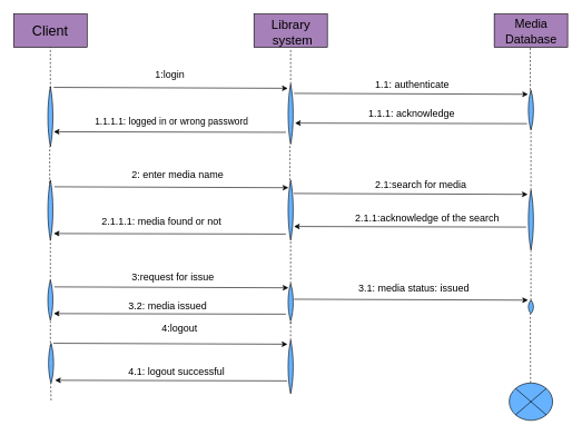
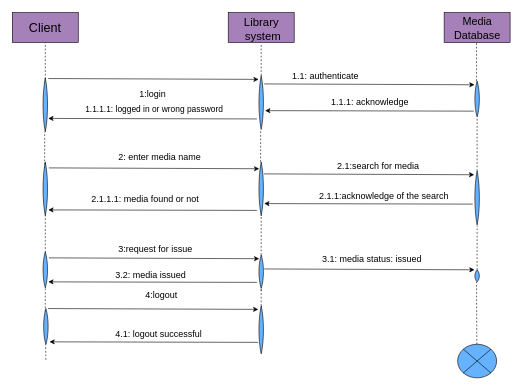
  <mxCell id="0" />
  <mxCell id="1" parent="0" />
  <mxCell id="2" value="" style="rounded=0;whiteSpace=wrap;html=1;fillColor=#A680B8;" parent="1" vertex="1"><mxGeometry x="20" y="20" width="110" height="50" as="geometry" /></mxCell>
  <mxCell id="3" value="&lt;font style=&quot;font-size: 21px&quot;&gt;Client&lt;/font&gt;" style="text;html=1;resizable=0;points=[];autosize=1;align=left;verticalAlign=top;spacingTop=-4;" parent="1" vertex="1"><mxGeometry x="46" y="30" width="70" height="20" as="geometry" /></mxCell>
  <mxCell id="4" value="" style="rounded=0;whiteSpace=wrap;html=1;fillColor=#A680B8;" parent="1" vertex="1"><mxGeometry x="380" y="20" width="110" height="50" as="geometry" /></mxCell>
  <mxCell id="5" value="" style="rounded=0;whiteSpace=wrap;html=1;fillColor=#A680B8;" parent="1" vertex="1"><mxGeometry x="740" y="20" width="110" height="50" as="geometry" /></mxCell>
  <mxCell id="6" value="&lt;font style=&quot;font-size: 19px&quot;&gt;Library&lt;br&gt;&amp;nbsp;system&lt;/font&gt;" style="text;html=1;resizable=0;points=[];autosize=1;align=center;verticalAlign=top;spacingTop=-4;" parent="1" vertex="1"><mxGeometry x="395" y="23" width="80" height="30" as="geometry" /></mxCell>
  <mxCell id="7" value="&lt;font style=&quot;font-size: 18px&quot;&gt;Media&lt;br&gt;Database&lt;/font&gt;" style="text;html=1;resizable=0;points=[];autosize=1;align=center;verticalAlign=top;spacingTop=-4;" parent="1" vertex="1"><mxGeometry x="750" y="23" width="90" height="30" as="geometry" /></mxCell>
  <mxCell id="8" value="" style="endArrow=none;dashed=1;html=1;entryX=0.5;entryY=1;entryDx=0;entryDy=0;" parent="1" target="2" edge="1"><mxGeometry width="50" height="50" relative="1" as="geometry"><mxPoint x="75" y="149" as="sourcePoint" /><mxPoint x="70" y="89" as="targetPoint" /></mxGeometry></mxCell>
  <mxCell id="9" value="" style="whiteSpace=wrap;html=1;shape=mxgraph.basic.pointed_oval;align=center;fillColor=#66B2FF;" parent="1" vertex="1"><mxGeometry x="70" y="129" width="10" height="90" as="geometry" /></mxCell>
  <mxCell id="10" value="" style="endArrow=classic;html=1;entryX=0.071;entryY=0.071;entryDx=0;entryDy=0;entryPerimeter=0;exitX=1;exitY=0.011;exitDx=0;exitDy=0;exitPerimeter=0;" parent="1" source="9" target="12" edge="1"><mxGeometry width="50" height="50" relative="1" as="geometry"><mxPoint x="90" y="125" as="sourcePoint" /><mxPoint x="427.29" y="125.01" as="targetPoint" /></mxGeometry></mxCell>
  <mxCell id="11" value="" style="endArrow=none;dashed=1;html=1;exitX=0.5;exitY=0;exitDx=0;exitDy=0;" parent="1" source="12" edge="1"><mxGeometry width="50" height="50" relative="1" as="geometry"><mxPoint x="434.5" y="129" as="sourcePoint" /><mxPoint x="435" y="71" as="targetPoint" /></mxGeometry></mxCell>
  <mxCell id="12" value="" style="whiteSpace=wrap;html=1;shape=mxgraph.basic.pointed_oval;align=center;fillColor=#66B2FF;" parent="1" vertex="1"><mxGeometry x="430" y="125" width="10" height="90" as="geometry" /></mxCell>
- <mxCell id="13" value="&lt;font style=&quot;font-size: 15px&quot;&gt;1:login&lt;/font&gt;" style="text;html=1;resizable=0;points=[];autosize=1;align=left;verticalAlign=top;spacingTop=-4;" parent="1" vertex="1"><mxGeometry x="230" y="99" width="60" height="20" as="geometry" /></mxCell>
+ <mxCell id="13" value="&lt;font style=&quot;font-size: 15px&quot;&gt;1:login&lt;/font&gt;" style="text;html=1;resizable=0;points=[];autosize=1;align=left;verticalAlign=top;spacingTop=-4;" parent="1" vertex="1"><mxGeometry x="230" y="144" width="60" height="20" as="geometry" /></mxCell>
  <mxCell id="14" value="" style="endArrow=classic;html=1;entryX=1;entryY=0.75;entryDx=0;entryDy=0;exitX=-0.217;exitY=0.993;exitDx=0;exitDy=0;exitPerimeter=0;" parent="1" target="9" edge="1"><mxGeometry width="50" height="50" relative="1" as="geometry"><mxPoint x="427.83" y="197.37" as="sourcePoint" /><mxPoint x="77.5" y="202" as="targetPoint" /></mxGeometry></mxCell>
  <mxCell id="15" value="&lt;font style=&quot;font-size: 14px&quot;&gt;1.1.1.1: logged in or wrong password&lt;/font&gt;" style="text;html=1;resizable=0;points=[];autosize=1;align=left;verticalAlign=top;spacingTop=-4;" parent="1" vertex="1"><mxGeometry x="140" y="171" width="250" height="20" as="geometry" /></mxCell>
  <mxCell id="16" value="" style="endArrow=classic;html=1;entryX=0.071;entryY=0.071;entryDx=0;entryDy=0;entryPerimeter=0;exitX=1;exitY=0.011;exitDx=0;exitDy=0;exitPerimeter=0;" parent="1" edge="1"><mxGeometry width="50" height="50" relative="1" as="geometry"><mxPoint x="440" y="138.99" as="sourcePoint" /><mxPoint x="790.71" y="140.39" as="targetPoint" /></mxGeometry></mxCell>
  <mxCell id="17" value="" style="whiteSpace=wrap;html=1;shape=mxgraph.basic.pointed_oval;align=center;fontColor=#00CCCC;labelBackgroundColor=#ffffff;fillColor=#66B2FF;" parent="1" vertex="1"><mxGeometry x="790" y="134" width="10" height="60" as="geometry" /></mxCell>
  <mxCell id="18" value="" style="endArrow=none;dashed=1;html=1;" parent="1" edge="1"><mxGeometry width="50" height="50" relative="1" as="geometry"><mxPoint x="794" y="134" as="sourcePoint" /><mxPoint x="794" y="71" as="targetPoint" /></mxGeometry></mxCell>
  <mxCell id="19" value="" style="endArrow=none;dashed=1;html=1;entryX=0.5;entryY=1;entryDx=0;entryDy=0;" parent="1" edge="1"><mxGeometry width="50" height="50" relative="1" as="geometry"><mxPoint x="74" y="298" as="sourcePoint" /><mxPoint x="74" y="219" as="targetPoint" /></mxGeometry></mxCell>
  <mxCell id="20" value="" style="whiteSpace=wrap;html=1;shape=mxgraph.basic.pointed_oval;align=center;fillColor=#66B2FF;" parent="1" vertex="1"><mxGeometry x="70" y="269" width="10" height="90" as="geometry" /></mxCell>
  <mxCell id="21" value="" style="endArrow=none;dashed=1;html=1;entryX=0.5;entryY=1;entryDx=0;entryDy=0;" parent="1" edge="1"><mxGeometry width="50" height="50" relative="1" as="geometry"><mxPoint x="75" y="438" as="sourcePoint" /><mxPoint x="75" y="359" as="targetPoint" /></mxGeometry></mxCell>
  <mxCell id="22" value="" style="whiteSpace=wrap;html=1;shape=mxgraph.basic.pointed_oval;align=center;fillColor=#66B2FF;" parent="1" vertex="1"><mxGeometry x="70" y="419" width="10" height="60" as="geometry" /></mxCell>
  <mxCell id="23" value="" style="endArrow=none;dashed=1;html=1;entryX=0.5;entryY=1;entryDx=0;entryDy=0;" parent="1" edge="1"><mxGeometry width="50" height="50" relative="1" as="geometry"><mxPoint x="75" y="519" as="sourcePoint" /><mxPoint x="75" y="479" as="targetPoint" /></mxGeometry></mxCell>
  <mxCell id="24" value="" style="whiteSpace=wrap;html=1;shape=mxgraph.basic.pointed_oval;align=center;fillColor=#66B2FF;" parent="1" vertex="1"><mxGeometry x="71" y="513.5" width="10" height="60" as="geometry" /></mxCell>
  <mxCell id="25" value="" style="endArrow=none;dashed=1;html=1;entryX=0.5;entryY=1;entryDx=0;entryDy=0;" parent="1" edge="1"><mxGeometry width="50" height="50" relative="1" as="geometry"><mxPoint x="76" y="599" as="sourcePoint" /><mxPoint x="75.5" y="573.5" as="targetPoint" /></mxGeometry></mxCell>
  <mxCell id="26" value="" style="endArrow=classic;html=1;entryX=0.071;entryY=0.071;entryDx=0;entryDy=0;entryPerimeter=0;exitX=1;exitY=0.011;exitDx=0;exitDy=0;exitPerimeter=0;" parent="1" edge="1"><mxGeometry width="50" height="50" relative="1" as="geometry"><mxPoint x="81" y="278.99" as="sourcePoint" /><mxPoint x="431.71" y="280.39" as="targetPoint" /></mxGeometry></mxCell>
  <mxCell id="27" value="" style="endArrow=classic;html=1;entryX=1;entryY=0.75;entryDx=0;entryDy=0;exitX=-0.217;exitY=0.993;exitDx=0;exitDy=0;exitPerimeter=0;" parent="1" edge="1"><mxGeometry width="50" height="50" relative="1" as="geometry"><mxPoint x="427.83" y="349.87" as="sourcePoint" /><mxPoint x="80" y="349" as="targetPoint" /></mxGeometry></mxCell>
  <mxCell id="28" value="" style="endArrow=classic;html=1;entryX=0.071;entryY=0.071;entryDx=0;entryDy=0;entryPerimeter=0;exitX=1;exitY=0.011;exitDx=0;exitDy=0;exitPerimeter=0;" parent="1" edge="1"><mxGeometry width="50" height="50" relative="1" as="geometry"><mxPoint x="81" y="428.99" as="sourcePoint" /><mxPoint x="431.71" y="430.39" as="targetPoint" /></mxGeometry></mxCell>
  <mxCell id="29" value="" style="endArrow=classic;html=1;entryX=1;entryY=0.75;entryDx=0;entryDy=0;exitX=-0.217;exitY=0.993;exitDx=0;exitDy=0;exitPerimeter=0;" parent="1" edge="1"><mxGeometry width="50" height="50" relative="1" as="geometry"><mxPoint x="427.83" y="469.87" as="sourcePoint" /><mxPoint x="80" y="469" as="targetPoint" /></mxGeometry></mxCell>
  <mxCell id="30" value="" style="endArrow=classic;html=1;entryX=1;entryY=0.75;entryDx=0;entryDy=0;exitX=-0.217;exitY=0.993;exitDx=0;exitDy=0;exitPerimeter=0;" parent="1" edge="1"><mxGeometry width="50" height="50" relative="1" as="geometry"><mxPoint x="429.83" y="569.87" as="sourcePoint" /><mxPoint x="82" y="569" as="targetPoint" /></mxGeometry></mxCell>
  <mxCell id="31" value="" style="endArrow=classic;html=1;entryX=0.071;entryY=0.071;entryDx=0;entryDy=0;entryPerimeter=0;exitX=1;exitY=0.011;exitDx=0;exitDy=0;exitPerimeter=0;" parent="1" edge="1"><mxGeometry width="50" height="50" relative="1" as="geometry"><mxPoint x="79.5" y="513.49" as="sourcePoint" /><mxPoint x="430.21" y="514.89" as="targetPoint" /></mxGeometry></mxCell>
  <mxCell id="32" value="" style="whiteSpace=wrap;html=1;shape=mxgraph.basic.pointed_oval;align=center;fillColor=#66B2FF;" parent="1" vertex="1"><mxGeometry x="430" y="424" width="10" height="56" as="geometry" /></mxCell>
  <mxCell id="33" value="" style="whiteSpace=wrap;html=1;shape=mxgraph.basic.pointed_oval;align=center;fillColor=#66B2FF;" parent="1" vertex="1"><mxGeometry x="430" y="269" width="10" height="90" as="geometry" /></mxCell>
  <mxCell id="34" value="" style="whiteSpace=wrap;html=1;shape=mxgraph.basic.pointed_oval;align=center;fillColor=#66B2FF;" parent="1" vertex="1"><mxGeometry x="430" y="509" width="10" height="80" as="geometry" /></mxCell>
- <mxCell id="35" value="&lt;font color=&quot;#000000&quot; style=&quot;font-size: 15px&quot;&gt;1.1: authenticate&lt;/font&gt;" style="text;html=1;resizable=0;points=[];autosize=1;align=left;verticalAlign=top;spacingTop=-4;fontColor=#00CCCC;" parent="1" vertex="1"><mxGeometry x="560" y="114" width="130" height="20" as="geometry" /></mxCell>
+ <mxCell id="35" value="&lt;font color=&quot;#000000&quot; style=&quot;font-size: 15px&quot;&gt;1.1: authenticate&lt;/font&gt;" style="text;html=1;resizable=0;points=[];autosize=1;align=left;verticalAlign=top;spacingTop=-4;fontColor=#00CCCC;" parent="1" vertex="1"><mxGeometry x="485" y="114" width="130" height="20" as="geometry" /></mxCell>
  <mxCell id="36" value="" style="endArrow=classic;html=1;entryX=1;entryY=0.75;entryDx=0;entryDy=0;exitX=-0.217;exitY=0.993;exitDx=0;exitDy=0;exitPerimeter=0;" parent="1" edge="1"><mxGeometry width="50" height="50" relative="1" as="geometry"><mxPoint x="789.33" y="184.37" as="sourcePoint" /><mxPoint x="441.5" y="183.5" as="targetPoint" /></mxGeometry></mxCell>
  <mxCell id="37" value="&lt;font color=&quot;#000000&quot; style=&quot;font-size: 15px&quot;&gt;1.1.1: acknowledge&lt;/font&gt;" style="text;html=1;resizable=0;points=[];autosize=1;align=left;verticalAlign=top;spacingTop=-4;fontColor=#00CCCC;" parent="1" vertex="1"><mxGeometry x="550" y="158" width="140" height="20" as="geometry" /></mxCell>
  <mxCell id="38" value="&lt;font color=&quot;#000000&quot; style=&quot;font-size: 15px&quot;&gt;2: enter media name&lt;/font&gt;" style="text;html=1;resizable=0;points=[];autosize=1;align=left;verticalAlign=top;spacingTop=-4;fontColor=#00CCCC;" parent="1" vertex="1"><mxGeometry x="195" y="249" width="150" height="20" as="geometry" /></mxCell>
  <mxCell id="39" value="&lt;font color=&quot;#000000&quot; style=&quot;font-size: 15px&quot;&gt;2.1.1.1: media found or not&lt;/font&gt;" style="text;html=1;resizable=0;points=[];autosize=1;align=left;verticalAlign=top;spacingTop=-4;fontColor=#00CCCC;" parent="1" vertex="1"><mxGeometry x="150" y="319" width="190" height="20" as="geometry" /></mxCell>
  <mxCell id="40" value="" style="endArrow=classic;html=1;entryX=0.071;entryY=0.071;entryDx=0;entryDy=0;entryPerimeter=0;exitX=1;exitY=0.011;exitDx=0;exitDy=0;exitPerimeter=0;" parent="1" edge="1"><mxGeometry width="50" height="50" relative="1" as="geometry"><mxPoint x="439.5" y="288.99" as="sourcePoint" /><mxPoint x="790.21" y="290.39" as="targetPoint" /></mxGeometry></mxCell>
  <mxCell id="41" value="" style="endArrow=classic;html=1;entryX=1;entryY=0.75;entryDx=0;entryDy=0;exitX=-0.217;exitY=0.993;exitDx=0;exitDy=0;exitPerimeter=0;" parent="1" edge="1"><mxGeometry width="50" height="50" relative="1" as="geometry"><mxPoint x="787.83" y="339.37" as="sourcePoint" /><mxPoint x="440" y="338.5" as="targetPoint" /></mxGeometry></mxCell>
  <mxCell id="42" value="" style="whiteSpace=wrap;html=1;shape=mxgraph.basic.pointed_oval;align=center;fillColor=#66B2FF;" parent="1" vertex="1"><mxGeometry x="790" y="284" width="10" height="90" as="geometry" /></mxCell>
  <mxCell id="43" value="" style="whiteSpace=wrap;html=1;shape=mxgraph.basic.pointed_oval;align=center;fillColor=#66B2FF;" parent="1" vertex="1"><mxGeometry x="790" y="449" width="10" height="20" as="geometry" /></mxCell>
  <mxCell id="44" value="" style="endArrow=classic;html=1;entryX=0.071;entryY=0.071;entryDx=0;entryDy=0;entryPerimeter=0;exitX=1;exitY=0.011;exitDx=0;exitDy=0;exitPerimeter=0;" parent="1" edge="1"><mxGeometry width="50" height="50" relative="1" as="geometry"><mxPoint x="440" y="447.49" as="sourcePoint" /><mxPoint x="790.71" y="448.89" as="targetPoint" /></mxGeometry></mxCell>
  <mxCell id="45" value="" style="endArrow=none;dashed=1;html=1;exitX=0.5;exitY=0;exitDx=0;exitDy=0;" parent="1" edge="1"><mxGeometry width="50" height="50" relative="1" as="geometry"><mxPoint x="434" y="269" as="sourcePoint" /><mxPoint x="434" y="215" as="targetPoint" /></mxGeometry></mxCell>
  <mxCell id="46" value="" style="endArrow=none;dashed=1;html=1;exitX=0.5;exitY=0;exitDx=0;exitDy=0;" parent="1" edge="1"><mxGeometry width="50" height="50" relative="1" as="geometry"><mxPoint x="435" y="509" as="sourcePoint" /><mxPoint x="435" y="485" as="targetPoint" /><Array as="points"><mxPoint x="435" y="485" /><mxPoint x="435" y="479" /></Array></mxGeometry></mxCell>
  <mxCell id="47" value="" style="endArrow=none;dashed=1;html=1;exitX=0.5;exitY=0;exitDx=0;exitDy=0;entryX=0.5;entryY=1;entryDx=0;entryDy=0;" parent="1" source="32" target="33" edge="1"><mxGeometry width="50" height="50" relative="1" as="geometry"><mxPoint x="435" y="418.5" as="sourcePoint" /><mxPoint x="435" y="364.5" as="targetPoint" /></mxGeometry></mxCell>
  <mxCell id="48" value="" style="endArrow=none;dashed=1;html=1;" parent="1" edge="1"><mxGeometry width="50" height="50" relative="1" as="geometry"><mxPoint x="795" y="284" as="sourcePoint" /><mxPoint x="795" y="194" as="targetPoint" /></mxGeometry></mxCell>
  <mxCell id="49" value="" style="endArrow=none;dashed=1;html=1;" parent="1" edge="1"><mxGeometry width="50" height="50" relative="1" as="geometry"><mxPoint x="795" y="449" as="sourcePoint" /><mxPoint x="795" y="375" as="targetPoint" /></mxGeometry></mxCell>
  <mxCell id="50" value="" style="endArrow=none;dashed=1;html=1;" parent="1" edge="1"><mxGeometry width="50" height="50" relative="1" as="geometry"><mxPoint x="794.5" y="579" as="sourcePoint" /><mxPoint x="794" y="469" as="targetPoint" /></mxGeometry></mxCell>
  <mxCell id="51" value="&lt;font color=&quot;#000000&quot; style=&quot;font-size: 15px&quot;&gt;3:request for issue&lt;/font&gt;" style="text;html=1;resizable=0;points=[];autosize=1;align=left;verticalAlign=top;spacingTop=-4;fontColor=#00CCCC;" parent="1" vertex="1"><mxGeometry x="195" y="403" width="140" height="20" as="geometry" /></mxCell>
  <mxCell id="52" value="&lt;font color=&quot;#000000&quot; style=&quot;font-size: 15px&quot;&gt;3.2: media issued&lt;/font&gt;" style="text;html=1;resizable=0;points=[];autosize=1;align=left;verticalAlign=top;spacingTop=-4;fontColor=#00CCCC;" parent="1" vertex="1"><mxGeometry x="190" y="446" width="130" height="20" as="geometry" /></mxCell>
  <mxCell id="53" value="&lt;font color=&quot;#000000&quot; style=&quot;font-size: 15px&quot;&gt;4:logout&lt;/font&gt;" style="text;html=1;resizable=0;points=[];autosize=1;align=left;verticalAlign=top;spacingTop=-4;fontColor=#00CCCC;" parent="1" vertex="1"><mxGeometry x="240" y="479" width="70" height="20" as="geometry" /></mxCell>
  <mxCell id="54" value="&lt;font color=&quot;#000000&quot; style=&quot;font-size: 15px&quot;&gt;4.1: logout successful&lt;/font&gt;" style="text;html=1;resizable=0;points=[];autosize=1;align=left;verticalAlign=top;spacingTop=-4;fontColor=#00CCCC;" parent="1" vertex="1"><mxGeometry x="190" y="543.5" width="160" height="20" as="geometry" /></mxCell>
  <mxCell id="55" value="&lt;font color=&quot;#000000&quot; style=&quot;font-size: 15px&quot;&gt;2.1:search for media&lt;/font&gt;" style="text;html=1;resizable=0;points=[];autosize=1;align=left;verticalAlign=top;spacingTop=-4;fontColor=#00CCCC;" parent="1" vertex="1"><mxGeometry x="560" y="264" width="150" height="20" as="geometry" /></mxCell>
  <mxCell id="56" value="&lt;font color=&quot;#000000&quot; style=&quot;font-size: 15px&quot;&gt;2.1.1:acknowledge of the search&lt;/font&gt;" style="text;html=1;resizable=0;points=[];autosize=1;align=left;verticalAlign=top;spacingTop=-4;fontColor=#00CCCC;" parent="1" vertex="1"><mxGeometry x="530" y="314" width="230" height="20" as="geometry" /></mxCell>
  <mxCell id="57" value="&lt;font color=&quot;#000000&quot; style=&quot;font-size: 15px&quot;&gt;3.1: media status: issued&lt;/font&gt;" style="text;html=1;resizable=0;points=[];autosize=1;align=left;verticalAlign=top;spacingTop=-4;fontColor=#00CCCC;" parent="1" vertex="1"><mxGeometry x="535" y="419" width="180" height="20" as="geometry" /></mxCell>
  <mxCell id="58" value="" style="shape=sumEllipse;perimeter=ellipsePerimeter;whiteSpace=wrap;html=1;backgroundOutline=1;labelBackgroundColor=#00CCCC;fontColor=#00CCCC;align=center;fillColor=#66B2FF;" parent="1" vertex="1"><mxGeometry x="762.5" y="573" width="65" height="56" as="geometry" /></mxCell>
